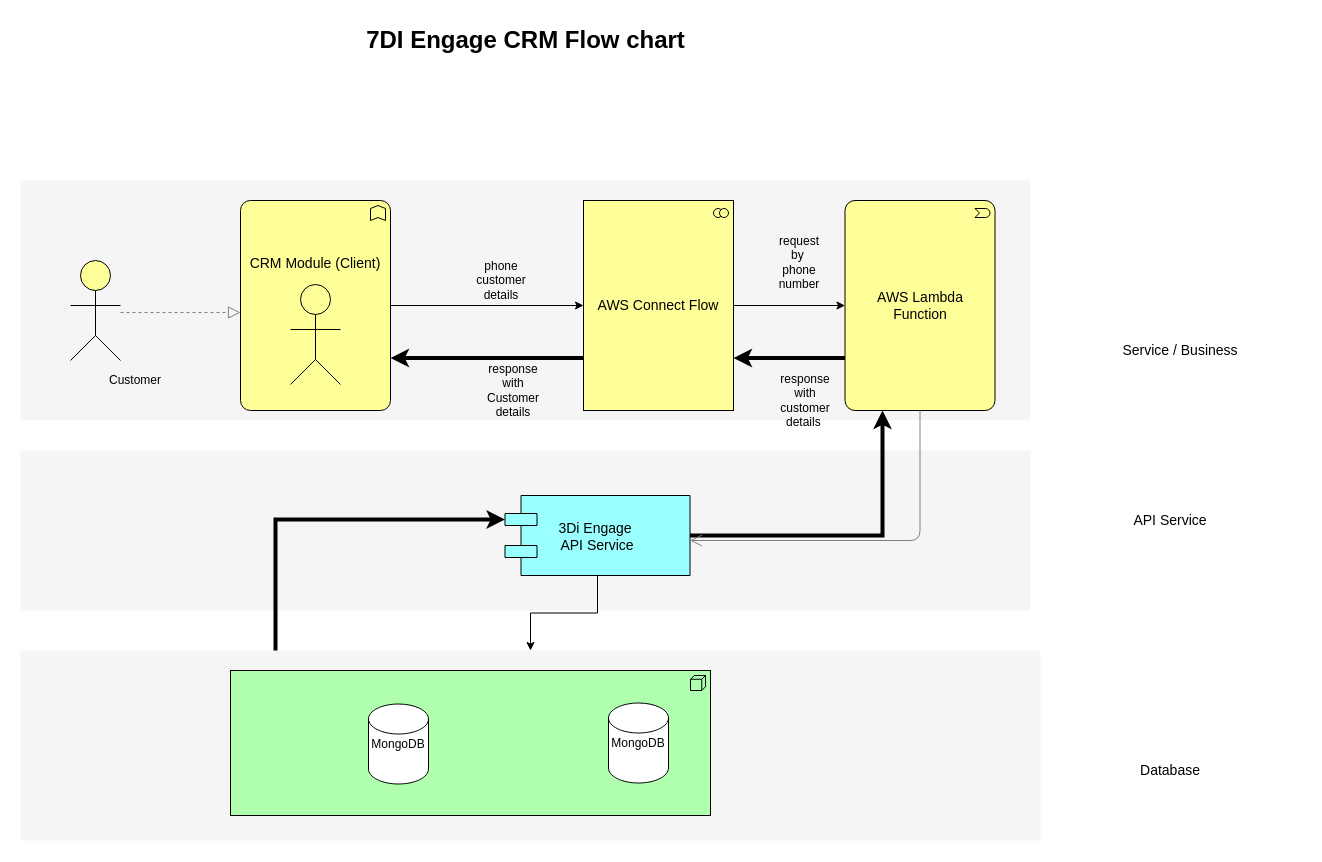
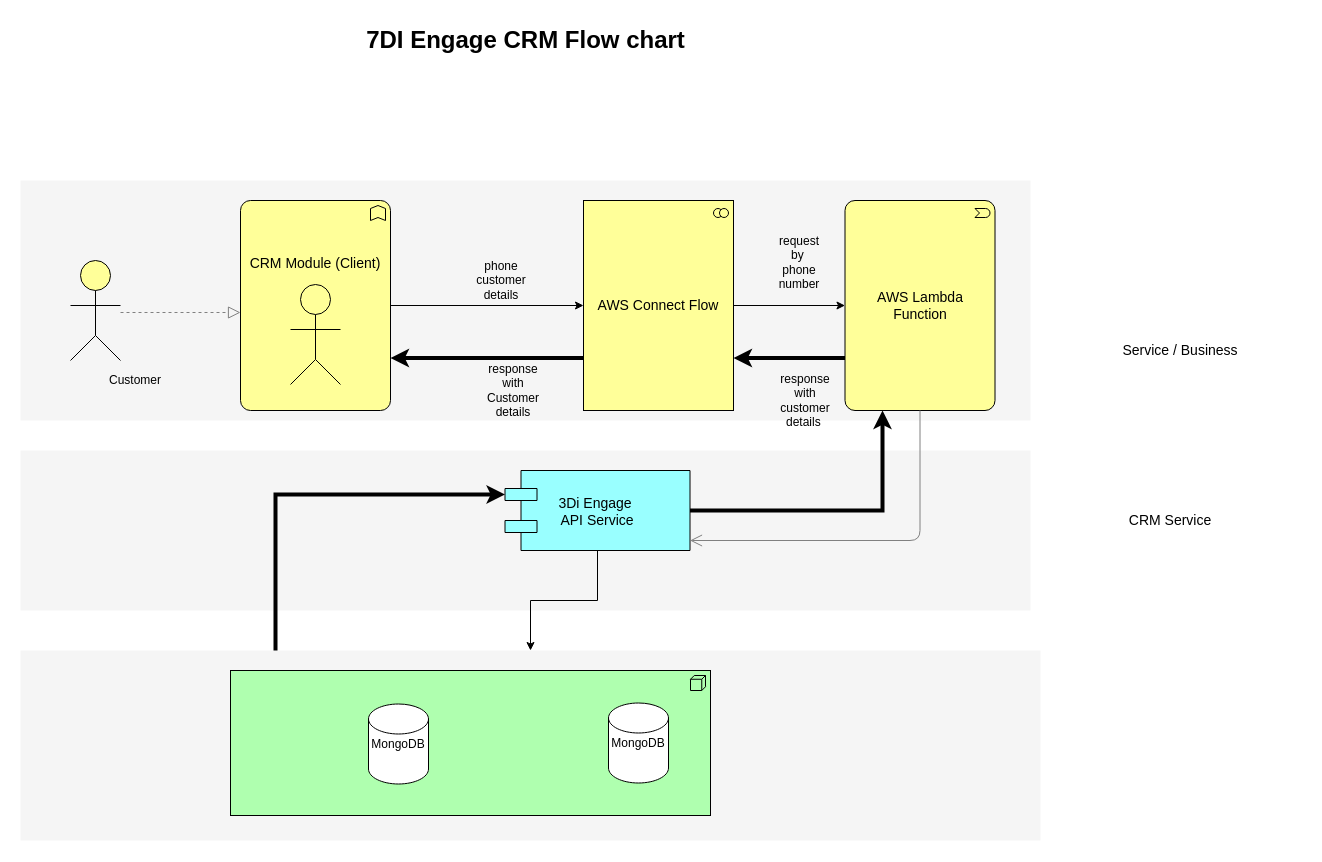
  <mxCell id="0" />
  <mxCell id="1" parent="0" />
  <mxCell id="2" value="" style="whiteSpace=wrap;html=1;strokeColor=none;strokeWidth=1;fillColor=#f5f5f5;fontSize=14;" parent="1" vertex="1"><mxGeometry x="20" y="180" width="1010" height="240" as="geometry" /></mxCell>
  <mxCell id="3" style="edgeStyle=orthogonalEdgeStyle;rounded=0;orthogonalLoop=1;jettySize=auto;html=1;entryX=0;entryY=0.5;entryDx=0;entryDy=0;entryPerimeter=0;" edge="1" parent="1" source="36" target="6"><mxGeometry relative="1" as="geometry" /></mxCell>
  <mxCell id="4" style="edgeStyle=orthogonalEdgeStyle;rounded=0;orthogonalLoop=1;jettySize=auto;html=1;entryX=0;entryY=0.5;entryDx=0;entryDy=0;entryPerimeter=0;" edge="1" parent="1" source="6" target="8"><mxGeometry relative="1" as="geometry" /></mxCell>
  <mxCell id="5" style="edgeStyle=orthogonalEdgeStyle;rounded=0;jumpStyle=arc;orthogonalLoop=1;jettySize=auto;html=1;exitX=0;exitY=0.75;exitDx=0;exitDy=0;exitPerimeter=0;entryX=1;entryY=0.75;entryDx=0;entryDy=0;entryPerimeter=0;strokeWidth=4;" edge="1" parent="1" source="6" target="36"><mxGeometry relative="1" as="geometry" /></mxCell>
  <mxCell id="6" value="AWS Connect Flow" style="html=1;whiteSpace=wrap;fillColor=#ffff99;shape=mxgraph.archimate3.application;appType=collab;archiType=square;fontSize=14;" parent="1" vertex="1"><mxGeometry x="583" y="200" width="150" height="210" as="geometry" /></mxCell>
  <mxCell id="7" style="edgeStyle=orthogonalEdgeStyle;rounded=0;jumpStyle=arc;orthogonalLoop=1;jettySize=auto;html=1;exitX=0;exitY=0.75;exitDx=0;exitDy=0;exitPerimeter=0;entryX=1;entryY=0.75;entryDx=0;entryDy=0;entryPerimeter=0;strokeWidth=4;" edge="1" parent="1" source="8" target="6"><mxGeometry relative="1" as="geometry" /></mxCell>
  <mxCell id="8" value="AWS Lambda &lt;br&gt;Function" style="html=1;whiteSpace=wrap;fillColor=#ffff99;shape=mxgraph.archimate3.application;appType=event;archiType=rounded;fontSize=14;" parent="1" vertex="1"><mxGeometry x="844.5" y="200" width="150" height="210" as="geometry" /></mxCell>
- <mxCell id="9" value="Database" style="text;html=1;strokeColor=none;fillColor=none;align=center;verticalAlign=middle;whiteSpace=wrap;fontSize=14;" parent="1" vertex="1"><mxGeometry x="1050" y="760" width="240" height="20" as="geometry" /></mxCell>
- <mxCell id="10" value="API Service" style="text;html=1;strokeColor=none;fillColor=none;align=center;verticalAlign=middle;whiteSpace=wrap;fontSize=14;" parent="1" vertex="1"><mxGeometry x="1050" y="510" width="240" height="20" as="geometry" /></mxCell>
+ <mxCell id="10" value="CRM Service" style="text;html=1;strokeColor=none;fillColor=none;align=center;verticalAlign=middle;whiteSpace=wrap;fontSize=14;" parent="1" vertex="1"><mxGeometry x="1050" y="510" width="240" height="20" as="geometry" /></mxCell>
  <mxCell id="11" value="Service / Business" style="text;html=1;strokeColor=none;fillColor=none;align=center;verticalAlign=middle;whiteSpace=wrap;fontSize=14;" parent="1" vertex="1"><mxGeometry x="1060" y="340" width="240" height="20" as="geometry" /></mxCell>
  <mxCell id="12" style="edgeStyle=elbowEdgeStyle;rounded=1;elbow=vertical;html=1;dashed=1;startSize=10;endArrow=block;endFill=0;endSize=10;jettySize=auto;orthogonalLoop=1;strokeColor=#808080;fontSize=14;entryX=0;entryY=0.533;entryDx=0;entryDy=0;entryPerimeter=0;" parent="1" source="13" target="36" edge="1"><mxGeometry relative="1" as="geometry"><mxPoint x="311.5" y="330" as="targetPoint" /><Array as="points" /></mxGeometry></mxCell>
  <mxCell id="13" value="" style="html=1;whiteSpace=wrap;fillColor=#ffff99;shape=mxgraph.archimate3.actor;fontSize=14;" parent="1" vertex="1"><mxGeometry x="70" y="260" width="50" height="100" as="geometry" /></mxCell>
  <mxCell id="14" value="7DI Engage CRM Flow chart" style="text;strokeColor=none;fillColor=none;html=1;fontSize=24;fontStyle=1;verticalAlign=middle;align=center;" parent="1" vertex="1"><mxGeometry x="20" y="20" width="1010" height="40" as="geometry" /></mxCell>
  <mxCell id="15" value="Customer" style="text;html=1;strokeColor=none;fillColor=none;align=center;verticalAlign=middle;whiteSpace=wrap;rounded=0;" vertex="1" parent="1"><mxGeometry x="105" y="370" width="60" height="20" as="geometry" /></mxCell>
  <mxCell id="16" value="phone customer details" style="text;html=1;strokeColor=none;fillColor=none;align=center;verticalAlign=middle;whiteSpace=wrap;rounded=0;" vertex="1" parent="1"><mxGeometry x="470.5" y="270" width="60" height="20" as="geometry" /></mxCell>
  <mxCell id="17" value="request&lt;br&gt;by&amp;nbsp;&lt;br&gt;phone number" style="text;html=1;strokeColor=none;fillColor=none;align=center;verticalAlign=middle;whiteSpace=wrap;rounded=0;" vertex="1" parent="1"><mxGeometry x="768.5" y="232" width="60" height="60" as="geometry" /></mxCell>
  <mxCell id="18" value="request" style="text;html=1;strokeColor=none;fillColor=none;align=center;verticalAlign=middle;whiteSpace=wrap;rounded=0;" vertex="1" parent="1"><mxGeometry x="900" y="460" width="60" height="20" as="geometry" /></mxCell>
  <mxCell id="19" value="response" style="text;html=1;strokeColor=none;fillColor=none;align=center;verticalAlign=middle;whiteSpace=wrap;rounded=0;" vertex="1" parent="1"><mxGeometry x="791.5" y="450" width="60" height="20" as="geometry" /></mxCell>
  <mxCell id="20" value="response with customer details&amp;nbsp;" style="text;html=1;strokeColor=none;fillColor=none;align=center;verticalAlign=middle;whiteSpace=wrap;rounded=0;" vertex="1" parent="1"><mxGeometry x="774.5" y="390" width="60" height="20" as="geometry" /></mxCell>
  <mxCell id="21" value="response with Customer details" style="text;html=1;strokeColor=none;fillColor=none;align=center;verticalAlign=middle;whiteSpace=wrap;rounded=0;" vertex="1" parent="1"><mxGeometry x="482.5" y="380" width="60" height="20" as="geometry" /></mxCell>
  <mxCell id="22" value="" style="group" vertex="1" connectable="0" parent="1"><mxGeometry x="20" y="650" width="1020" height="190" as="geometry" /></mxCell>
  <mxCell id="23" value="" style="whiteSpace=wrap;html=1;strokeColor=none;strokeWidth=1;fillColor=#f5f5f5;fontSize=14;" parent="22" vertex="1"><mxGeometry width="1020" height="190" as="geometry" /></mxCell>
  <mxCell id="24" value="" style="group" vertex="1" connectable="0" parent="22"><mxGeometry x="210" y="20" width="480" height="145" as="geometry" /></mxCell>
  <mxCell id="25" value="" style="html=1;whiteSpace=wrap;fillColor=#AFFFAF;shape=mxgraph.archimate3.application;appType=node;archiType=square;fontSize=14;verticalAlign=top;" parent="24" vertex="1"><mxGeometry width="480" height="145" as="geometry" /></mxCell>
  <mxCell id="26" value="MongoDB" style="shape=cylinder2;whiteSpace=wrap;html=1;boundedLbl=1;backgroundOutline=1;size=15;" vertex="1" parent="24"><mxGeometry x="378" y="32.5" width="60" height="80" as="geometry" /></mxCell>
  <mxCell id="27" value="MongoDB" style="shape=cylinder2;whiteSpace=wrap;html=1;boundedLbl=1;backgroundOutline=1;size=15;" vertex="1" parent="24"><mxGeometry x="138" y="33.5" width="60" height="80" as="geometry" /></mxCell>
  <mxCell id="28" value="" style="group" vertex="1" connectable="0" parent="1"><mxGeometry x="20" y="450" width="1010" height="160" as="geometry" /></mxCell>
  <mxCell id="29" value="" style="whiteSpace=wrap;html=1;strokeColor=none;strokeWidth=1;fillColor=#f5f5f5;fontSize=14;" parent="28" vertex="1"><mxGeometry width="1010" height="160" as="geometry" /></mxCell>
- <mxCell id="30" value="3Di Engage &#10;API Service" style="shape=component;align=center;fillColor=#99ffff;gradientColor=none;fontSize=14;" parent="28" vertex="1"><mxGeometry x="484.5" y="45" width="185" height="80" as="geometry" /></mxCell>
+ <mxCell id="30" value="3Di Engage &#10;API Service" style="shape=component;align=center;fillColor=#99ffff;gradientColor=none;fontSize=14;" parent="28" vertex="1"><mxGeometry x="484.5" y="20" width="185" height="80" as="geometry" /></mxCell>
  <mxCell id="31" style="edgeStyle=orthogonalEdgeStyle;rounded=0;jumpStyle=arc;orthogonalLoop=1;jettySize=auto;html=1;strokeWidth=1;" edge="1" parent="1" source="30" target="23"><mxGeometry relative="1" as="geometry" /></mxCell>
  <mxCell id="32" style="edgeStyle=orthogonalEdgeStyle;rounded=0;jumpStyle=arc;orthogonalLoop=1;jettySize=auto;html=1;entryX=0;entryY=0.3;entryDx=0;entryDy=0;strokeWidth=4;exitX=0.25;exitY=0;exitDx=0;exitDy=0;" edge="1" parent="1" source="23" target="30"><mxGeometry relative="1" as="geometry" /></mxCell>
  <mxCell id="33" style="edgeStyle=orthogonalEdgeStyle;rounded=0;jumpStyle=arc;orthogonalLoop=1;jettySize=auto;html=1;entryX=0.25;entryY=1;entryDx=0;entryDy=0;entryPerimeter=0;strokeWidth=4;" edge="1" parent="1" source="30" target="8"><mxGeometry relative="1" as="geometry" /></mxCell>
  <mxCell id="34" style="edgeStyle=elbowEdgeStyle;rounded=1;elbow=vertical;html=1;startSize=10;endArrow=open;endFill=0;endSize=10;jettySize=auto;orthogonalLoop=1;strokeColor=#808080;fontSize=14;exitX=0.5;exitY=1;exitDx=0;exitDy=0;exitPerimeter=0;" parent="1" source="8" target="30" edge="1"><mxGeometry relative="1" as="geometry"><Array as="points"><mxPoint x="810" y="540" /><mxPoint x="824" y="430" /><mxPoint x="824" y="390" /></Array></mxGeometry></mxCell>
  <mxCell id="35" value="" style="group" vertex="1" connectable="0" parent="1"><mxGeometry x="240" y="200" width="150" height="210" as="geometry" /></mxCell>
  <mxCell id="36" value="CRM Module (Client)&lt;br&gt;&lt;br&gt;&lt;br&gt;&lt;br&gt;&lt;br&gt;&lt;br&gt;" style="html=1;whiteSpace=wrap;fillColor=#ffff99;shape=mxgraph.archimate3.application;appType=func;archiType=rounded;fontSize=14;" parent="35" vertex="1"><mxGeometry width="150" height="210" as="geometry" /></mxCell>
  <mxCell id="37" value="" style="html=1;whiteSpace=wrap;fillColor=#ffff99;shape=mxgraph.archimate3.actor;fontSize=14;" vertex="1" parent="35"><mxGeometry x="50" y="84" width="50" height="100" as="geometry" /></mxCell>
